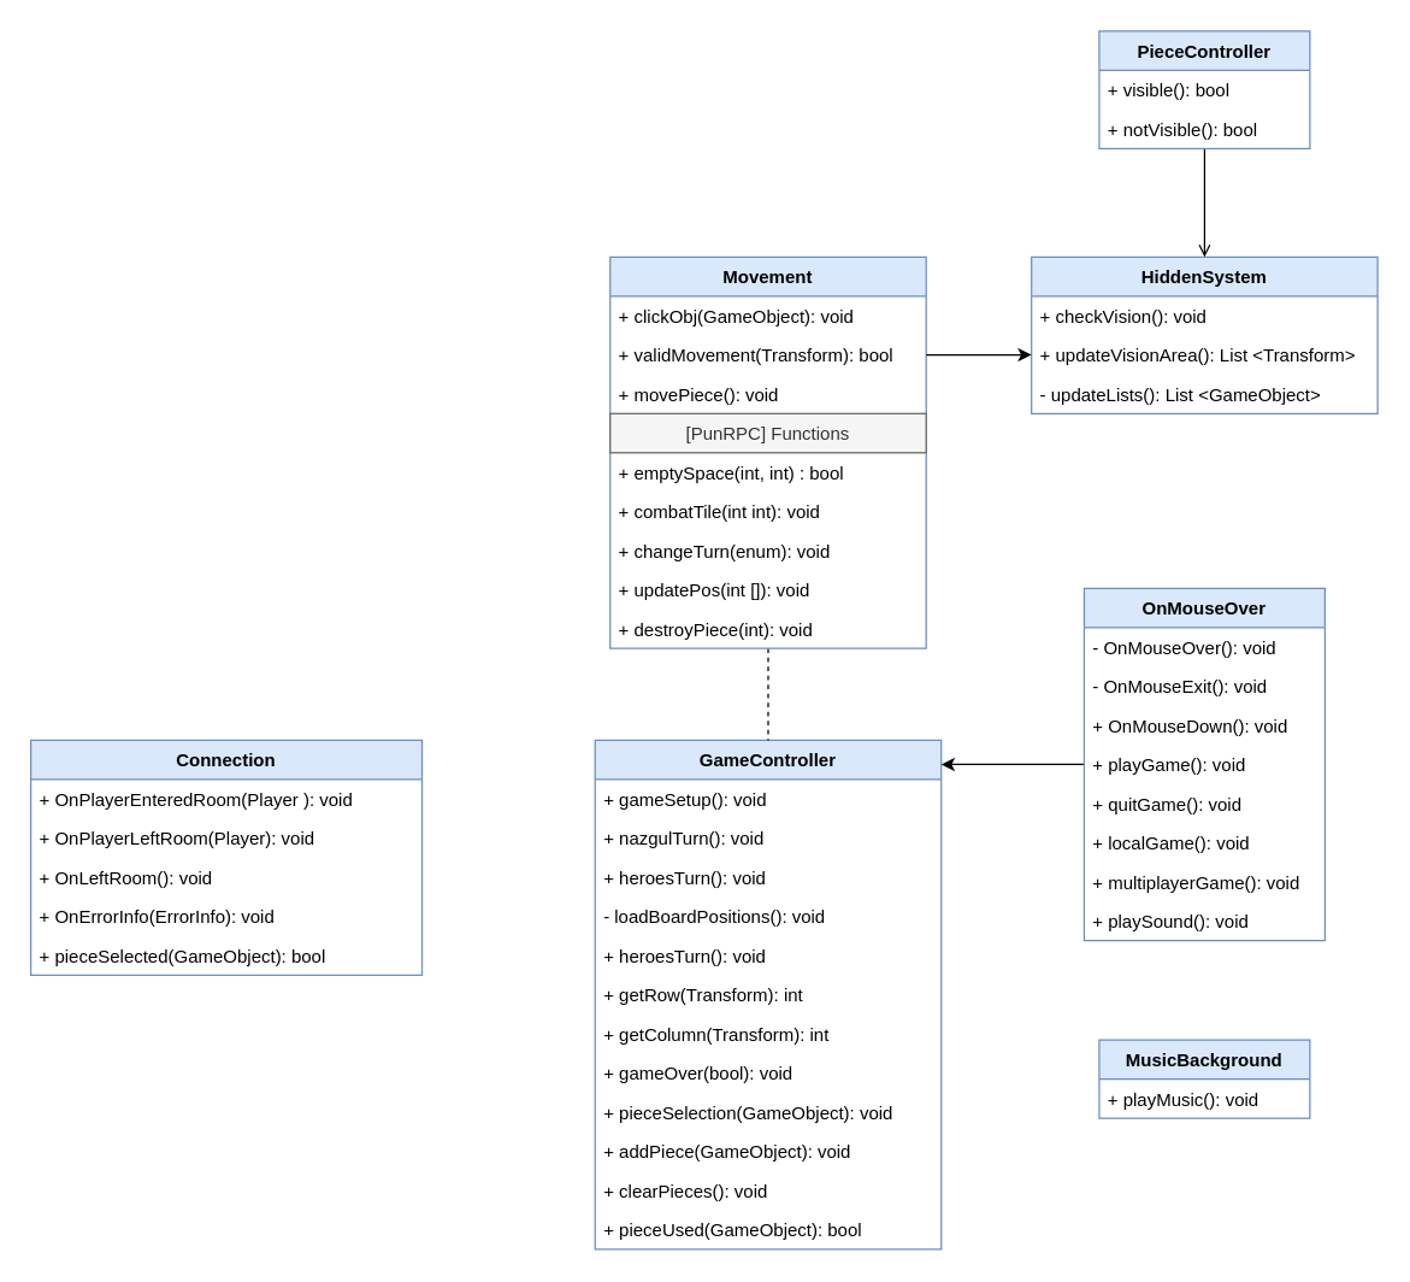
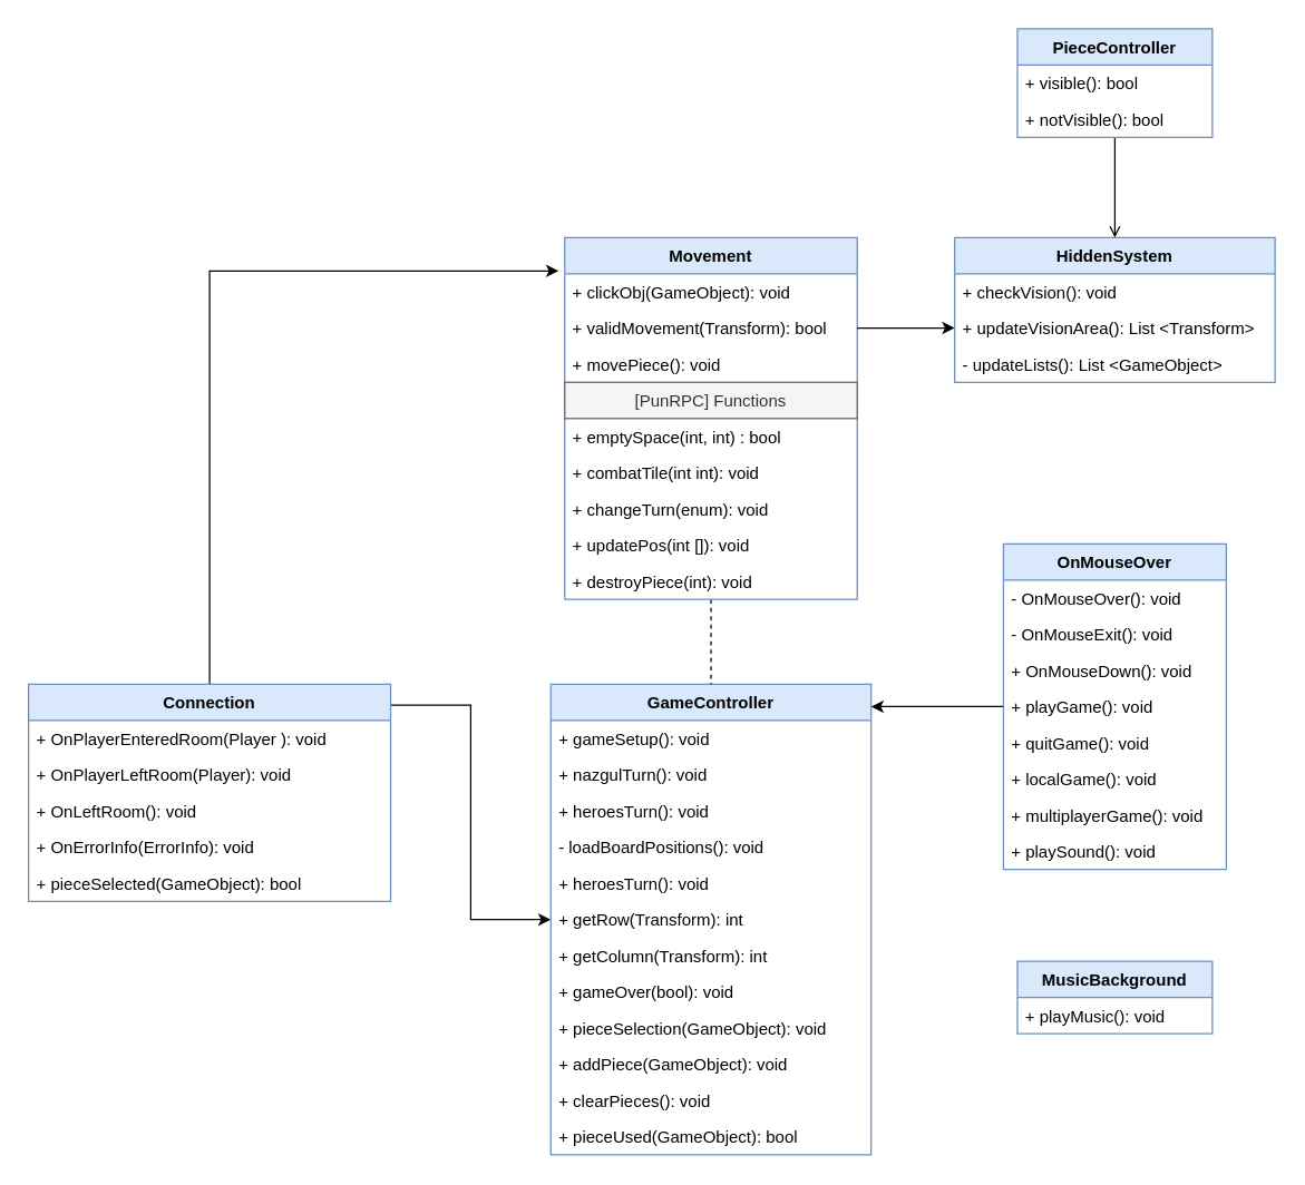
  <mxCell id="0" />
  <mxCell id="1" parent="0" />
+ <mxCell id="2" style="edgeStyle=orthogonalEdgeStyle;rounded=0;orthogonalLoop=1;jettySize=auto;html=1;entryX=1;entryY=0.096;entryDx=0;entryDy=0;entryPerimeter=0;startArrow=classic;startFill=1;endArrow=none;endFill=0;" edge="1" parent="1" source="3" target="48"><mxGeometry relative="1" as="geometry"><mxPoint x="360" y="582" as="targetPoint" /></mxGeometry></mxCell>
  <mxCell id="3" value="GameController" style="swimlane;fontStyle=1;childLayout=stackLayout;horizontal=1;startSize=26;horizontalStack=0;resizeParent=1;resizeParentMax=0;resizeLast=0;collapsible=1;marginBottom=0;fillColor=#dae8fc;strokeColor=#6c8ebf;" vertex="1" parent="1"><mxGeometry x="395" y="491" width="230" height="338" as="geometry" /></mxCell>
  <mxCell id="4" value="+ gameSetup(): void" style="text;strokeColor=none;fillColor=none;align=left;verticalAlign=top;spacingLeft=4;spacingRight=4;overflow=hidden;rotatable=0;points=[[0,0.5],[1,0.5]];portConstraint=eastwest;" vertex="1" parent="3"><mxGeometry y="26" width="230" height="26" as="geometry" /></mxCell>
  <mxCell id="5" value="+ nazgulTurn(): void " style="text;strokeColor=none;fillColor=none;align=left;verticalAlign=top;spacingLeft=4;spacingRight=4;overflow=hidden;rotatable=0;points=[[0,0.5],[1,0.5]];portConstraint=eastwest;" vertex="1" parent="3"><mxGeometry y="52" width="230" height="26" as="geometry" /></mxCell>
  <mxCell id="6" value="+ heroesTurn(): void" style="text;strokeColor=none;fillColor=none;align=left;verticalAlign=top;spacingLeft=4;spacingRight=4;overflow=hidden;rotatable=0;points=[[0,0.5],[1,0.5]];portConstraint=eastwest;" vertex="1" parent="3"><mxGeometry y="78" width="230" height="26" as="geometry" /></mxCell>
  <mxCell id="7" value="- loadBoardPositions(): void" style="text;strokeColor=none;fillColor=none;align=left;verticalAlign=top;spacingLeft=4;spacingRight=4;overflow=hidden;rotatable=0;points=[[0,0.5],[1,0.5]];portConstraint=eastwest;" vertex="1" parent="3"><mxGeometry y="104" width="230" height="26" as="geometry" /></mxCell>
  <mxCell id="8" value="+ heroesTurn(): void" style="text;strokeColor=none;fillColor=none;align=left;verticalAlign=top;spacingLeft=4;spacingRight=4;overflow=hidden;rotatable=0;points=[[0,0.5],[1,0.5]];portConstraint=eastwest;" vertex="1" parent="3"><mxGeometry y="130" width="230" height="26" as="geometry" /></mxCell>
  <mxCell id="9" value="+ getRow(Transform): int" style="text;strokeColor=none;fillColor=none;align=left;verticalAlign=top;spacingLeft=4;spacingRight=4;overflow=hidden;rotatable=0;points=[[0,0.5],[1,0.5]];portConstraint=eastwest;" vertex="1" parent="3"><mxGeometry y="156" width="230" height="26" as="geometry" /></mxCell>
  <mxCell id="10" value="+ getColumn(Transform): int" style="text;strokeColor=none;fillColor=none;align=left;verticalAlign=top;spacingLeft=4;spacingRight=4;overflow=hidden;rotatable=0;points=[[0,0.5],[1,0.5]];portConstraint=eastwest;" vertex="1" parent="3"><mxGeometry y="182" width="230" height="26" as="geometry" /></mxCell>
  <mxCell id="11" value="+ gameOver(bool): void" style="text;strokeColor=none;fillColor=none;align=left;verticalAlign=top;spacingLeft=4;spacingRight=4;overflow=hidden;rotatable=0;points=[[0,0.5],[1,0.5]];portConstraint=eastwest;" vertex="1" parent="3"><mxGeometry y="208" width="230" height="26" as="geometry" /></mxCell>
  <mxCell id="12" value="+ pieceSelection(GameObject): void" style="text;strokeColor=none;fillColor=none;align=left;verticalAlign=top;spacingLeft=4;spacingRight=4;overflow=hidden;rotatable=0;points=[[0,0.5],[1,0.5]];portConstraint=eastwest;" vertex="1" parent="3"><mxGeometry y="234" width="230" height="26" as="geometry" /></mxCell>
  <mxCell id="13" value="+ addPiece(GameObject): void" style="text;strokeColor=none;fillColor=none;align=left;verticalAlign=top;spacingLeft=4;spacingRight=4;overflow=hidden;rotatable=0;points=[[0,0.5],[1,0.5]];portConstraint=eastwest;" vertex="1" parent="3"><mxGeometry y="260" width="230" height="26" as="geometry" /></mxCell>
  <mxCell id="14" value="+ clearPieces(): void" style="text;strokeColor=none;fillColor=none;align=left;verticalAlign=top;spacingLeft=4;spacingRight=4;overflow=hidden;rotatable=0;points=[[0,0.5],[1,0.5]];portConstraint=eastwest;" vertex="1" parent="3"><mxGeometry y="286" width="230" height="26" as="geometry" /></mxCell>
  <mxCell id="15" value="+ pieceUsed(GameObject): bool" style="text;strokeColor=none;fillColor=none;align=left;verticalAlign=top;spacingLeft=4;spacingRight=4;overflow=hidden;rotatable=0;points=[[0,0.5],[1,0.5]];portConstraint=eastwest;" vertex="1" parent="3"><mxGeometry y="312" width="230" height="26" as="geometry" /></mxCell>
  <mxCell id="16" style="edgeStyle=orthogonalEdgeStyle;rounded=0;orthogonalLoop=1;jettySize=auto;html=1;entryX=0.5;entryY=0;entryDx=0;entryDy=0;endArrow=none;endFill=0;dashed=1;" edge="1" parent="1" source="17" target="3"><mxGeometry relative="1" as="geometry" /></mxCell>
  <mxCell id="17" value="Movement" style="swimlane;fontStyle=1;childLayout=stackLayout;horizontal=1;startSize=26;horizontalStack=0;resizeParent=1;resizeParentMax=0;resizeLast=0;collapsible=1;marginBottom=0;fillColor=#dae8fc;strokeColor=#6c8ebf;" vertex="1" parent="1"><mxGeometry x="405" y="170" width="210" height="260" as="geometry" /></mxCell>
  <mxCell id="18" value="+ clickObj(GameObject): void" style="text;strokeColor=none;fillColor=none;align=left;verticalAlign=top;spacingLeft=4;spacingRight=4;overflow=hidden;rotatable=0;points=[[0,0.5],[1,0.5]];portConstraint=eastwest;" vertex="1" parent="17"><mxGeometry y="26" width="210" height="26" as="geometry" /></mxCell>
  <mxCell id="19" value="+ validMovement(Transform): bool" style="text;strokeColor=none;fillColor=none;align=left;verticalAlign=top;spacingLeft=4;spacingRight=4;overflow=hidden;rotatable=0;points=[[0,0.5],[1,0.5]];portConstraint=eastwest;" vertex="1" parent="17"><mxGeometry y="52" width="210" height="26" as="geometry" /></mxCell>
  <mxCell id="20" value="+ movePiece(): void" style="text;strokeColor=none;fillColor=none;align=left;verticalAlign=top;spacingLeft=4;spacingRight=4;overflow=hidden;rotatable=0;points=[[0,0.5],[1,0.5]];portConstraint=eastwest;" vertex="1" parent="17"><mxGeometry y="78" width="210" height="26" as="geometry" /></mxCell>
  <mxCell id="21" value="[PunRPC] Functions" style="text;strokeColor=#666666;fillColor=#f5f5f5;align=center;verticalAlign=top;spacingLeft=4;spacingRight=4;overflow=hidden;rotatable=0;points=[[0,0.5],[1,0.5]];portConstraint=eastwest;fontColor=#333333;" vertex="1" parent="17"><mxGeometry y="104" width="210" height="26" as="geometry" /></mxCell>
  <mxCell id="22" value="+ emptySpace(int, int) : bool" style="text;strokeColor=none;fillColor=none;align=left;verticalAlign=top;spacingLeft=4;spacingRight=4;overflow=hidden;rotatable=0;points=[[0,0.5],[1,0.5]];portConstraint=eastwest;" vertex="1" parent="17"><mxGeometry y="130" width="210" height="26" as="geometry" /></mxCell>
  <mxCell id="23" value="+ combatTile(int int): void" style="text;strokeColor=none;fillColor=none;align=left;verticalAlign=top;spacingLeft=4;spacingRight=4;overflow=hidden;rotatable=0;points=[[0,0.5],[1,0.5]];portConstraint=eastwest;" vertex="1" parent="17"><mxGeometry y="156" width="210" height="26" as="geometry" /></mxCell>
  <mxCell id="24" value="+ changeTurn(enum): void" style="text;strokeColor=none;fillColor=none;align=left;verticalAlign=top;spacingLeft=4;spacingRight=4;overflow=hidden;rotatable=0;points=[[0,0.5],[1,0.5]];portConstraint=eastwest;" vertex="1" parent="17"><mxGeometry y="182" width="210" height="26" as="geometry" /></mxCell>
  <mxCell id="25" value="+ updatePos(int []): void" style="text;strokeColor=none;fillColor=none;align=left;verticalAlign=top;spacingLeft=4;spacingRight=4;overflow=hidden;rotatable=0;points=[[0,0.5],[1,0.5]];portConstraint=eastwest;" vertex="1" parent="17"><mxGeometry y="208" width="210" height="26" as="geometry" /></mxCell>
  <mxCell id="26" value="+ destroyPiece(int): void" style="text;strokeColor=none;fillColor=none;align=left;verticalAlign=top;spacingLeft=4;spacingRight=4;overflow=hidden;rotatable=0;points=[[0,0.5],[1,0.5]];portConstraint=eastwest;" vertex="1" parent="17"><mxGeometry y="234" width="210" height="26" as="geometry" /></mxCell>
  <mxCell id="27" value="HiddenSystem" style="swimlane;fontStyle=1;childLayout=stackLayout;horizontal=1;startSize=26;horizontalStack=0;resizeParent=1;resizeParentMax=0;resizeLast=0;collapsible=1;marginBottom=0;fillColor=#dae8fc;strokeColor=#6c8ebf;" vertex="1" parent="1"><mxGeometry x="685" y="170" width="230" height="104" as="geometry" /></mxCell>
  <mxCell id="28" value="+ checkVision(): void" style="text;strokeColor=none;fillColor=none;align=left;verticalAlign=top;spacingLeft=4;spacingRight=4;overflow=hidden;rotatable=0;points=[[0,0.5],[1,0.5]];portConstraint=eastwest;" vertex="1" parent="27"><mxGeometry y="26" width="230" height="26" as="geometry" /></mxCell>
  <mxCell id="29" value="+ updateVisionArea(): List &lt;Transform&gt;" style="text;strokeColor=none;fillColor=none;align=left;verticalAlign=top;spacingLeft=4;spacingRight=4;overflow=hidden;rotatable=0;points=[[0,0.5],[1,0.5]];portConstraint=eastwest;" vertex="1" parent="27"><mxGeometry y="52" width="230" height="26" as="geometry" /></mxCell>
  <mxCell id="30" value="- updateLists(): List &lt;GameObject&gt;" style="text;strokeColor=none;fillColor=none;align=left;verticalAlign=top;spacingLeft=4;spacingRight=4;overflow=hidden;rotatable=0;points=[[0,0.5],[1,0.5]];portConstraint=eastwest;" vertex="1" parent="27"><mxGeometry y="78" width="230" height="26" as="geometry" /></mxCell>
  <mxCell id="31" style="edgeStyle=orthogonalEdgeStyle;rounded=0;orthogonalLoop=1;jettySize=auto;html=1;endArrow=classic;endFill=1;" edge="1" parent="1" source="32"><mxGeometry relative="1" as="geometry"><mxPoint x="625" y="507" as="targetPoint" /></mxGeometry></mxCell>
  <mxCell id="32" value="OnMouseOver" style="swimlane;fontStyle=1;childLayout=stackLayout;horizontal=1;startSize=26;horizontalStack=0;resizeParent=1;resizeParentMax=0;resizeLast=0;collapsible=1;marginBottom=0;fillColor=#dae8fc;strokeColor=#6c8ebf;" vertex="1" parent="1"><mxGeometry x="720" y="390" width="160" height="234" as="geometry" /></mxCell>
  <mxCell id="33" value="- OnMouseOver(): void" style="text;strokeColor=none;fillColor=none;align=left;verticalAlign=top;spacingLeft=4;spacingRight=4;overflow=hidden;rotatable=0;points=[[0,0.5],[1,0.5]];portConstraint=eastwest;" vertex="1" parent="32"><mxGeometry y="26" width="160" height="26" as="geometry" /></mxCell>
  <mxCell id="34" value="- OnMouseExit(): void" style="text;strokeColor=none;fillColor=none;align=left;verticalAlign=top;spacingLeft=4;spacingRight=4;overflow=hidden;rotatable=0;points=[[0,0.5],[1,0.5]];portConstraint=eastwest;" vertex="1" parent="32"><mxGeometry y="52" width="160" height="26" as="geometry" /></mxCell>
  <mxCell id="35" value="+ OnMouseDown(): void" style="text;strokeColor=none;fillColor=none;align=left;verticalAlign=top;spacingLeft=4;spacingRight=4;overflow=hidden;rotatable=0;points=[[0,0.5],[1,0.5]];portConstraint=eastwest;" vertex="1" parent="32"><mxGeometry y="78" width="160" height="26" as="geometry" /></mxCell>
  <mxCell id="36" value="+ playGame(): void" style="text;strokeColor=none;fillColor=none;align=left;verticalAlign=top;spacingLeft=4;spacingRight=4;overflow=hidden;rotatable=0;points=[[0,0.5],[1,0.5]];portConstraint=eastwest;" vertex="1" parent="32"><mxGeometry y="104" width="160" height="26" as="geometry" /></mxCell>
  <mxCell id="37" value="+ quitGame(): void" style="text;strokeColor=none;fillColor=none;align=left;verticalAlign=top;spacingLeft=4;spacingRight=4;overflow=hidden;rotatable=0;points=[[0,0.5],[1,0.5]];portConstraint=eastwest;" vertex="1" parent="32"><mxGeometry y="130" width="160" height="26" as="geometry" /></mxCell>
  <mxCell id="38" value="+ localGame(): void" style="text;strokeColor=none;fillColor=none;align=left;verticalAlign=top;spacingLeft=4;spacingRight=4;overflow=hidden;rotatable=0;points=[[0,0.5],[1,0.5]];portConstraint=eastwest;" vertex="1" parent="32"><mxGeometry y="156" width="160" height="26" as="geometry" /></mxCell>
  <mxCell id="39" value="+ multiplayerGame(): void" style="text;strokeColor=none;fillColor=none;align=left;verticalAlign=top;spacingLeft=4;spacingRight=4;overflow=hidden;rotatable=0;points=[[0,0.5],[1,0.5]];portConstraint=eastwest;" vertex="1" parent="32"><mxGeometry y="182" width="160" height="26" as="geometry" /></mxCell>
  <mxCell id="40" value="+ playSound(): void" style="text;strokeColor=none;fillColor=none;align=left;verticalAlign=top;spacingLeft=4;spacingRight=4;overflow=hidden;rotatable=0;points=[[0,0.5],[1,0.5]];portConstraint=eastwest;" vertex="1" parent="32"><mxGeometry y="208" width="160" height="26" as="geometry" /></mxCell>
  <mxCell id="41" value="MusicBackground" style="swimlane;fontStyle=1;childLayout=stackLayout;horizontal=1;startSize=26;horizontalStack=0;resizeParent=1;resizeParentMax=0;resizeLast=0;collapsible=1;marginBottom=0;fillColor=#dae8fc;strokeColor=#6c8ebf;" vertex="1" parent="1"><mxGeometry x="730" y="690" width="140" height="52" as="geometry" /></mxCell>
  <mxCell id="42" value="+ playMusic(): void" style="text;strokeColor=none;fillColor=none;align=left;verticalAlign=top;spacingLeft=4;spacingRight=4;overflow=hidden;rotatable=0;points=[[0,0.5],[1,0.5]];portConstraint=eastwest;" vertex="1" parent="41"><mxGeometry y="26" width="140" height="26" as="geometry" /></mxCell>
  <mxCell id="43" style="edgeStyle=orthogonalEdgeStyle;rounded=0;orthogonalLoop=1;jettySize=auto;html=1;entryX=0.5;entryY=0;entryDx=0;entryDy=0;endArrow=open;endFill=1;" edge="1" parent="1" source="44" target="27"><mxGeometry relative="1" as="geometry" /></mxCell>
  <mxCell id="44" value="PieceController" style="swimlane;fontStyle=1;childLayout=stackLayout;horizontal=1;startSize=26;horizontalStack=0;resizeParent=1;resizeParentMax=0;resizeLast=0;collapsible=1;marginBottom=0;fillColor=#dae8fc;strokeColor=#6c8ebf;" vertex="1" parent="1"><mxGeometry x="730" y="20" width="140" height="78" as="geometry" /></mxCell>
  <mxCell id="45" value="+ visible(): bool" style="text;strokeColor=none;fillColor=none;align=left;verticalAlign=top;spacingLeft=4;spacingRight=4;overflow=hidden;rotatable=0;points=[[0,0.5],[1,0.5]];portConstraint=eastwest;" vertex="1" parent="44"><mxGeometry y="26" width="140" height="26" as="geometry" /></mxCell>
  <mxCell id="46" value="+ notVisible(): bool" style="text;strokeColor=none;fillColor=none;align=left;verticalAlign=top;spacingLeft=4;spacingRight=4;overflow=hidden;rotatable=0;points=[[0,0.5],[1,0.5]];portConstraint=eastwest;" vertex="1" parent="44"><mxGeometry y="52" width="140" height="26" as="geometry" /></mxCell>
+ <mxCell id="47" style="edgeStyle=orthogonalEdgeStyle;rounded=0;orthogonalLoop=1;jettySize=auto;html=1;entryX=-0.021;entryY=-0.077;entryDx=0;entryDy=0;entryPerimeter=0;" edge="1" parent="1" source="48" target="18"><mxGeometry relative="1" as="geometry" /></mxCell>
  <mxCell id="48" value="Connection" style="swimlane;fontStyle=1;childLayout=stackLayout;horizontal=1;startSize=26;horizontalStack=0;resizeParent=1;resizeParentMax=0;resizeLast=0;collapsible=1;marginBottom=0;fillColor=#dae8fc;strokeColor=#6c8ebf;" vertex="1" parent="1"><mxGeometry x="20" y="491" width="260" height="156" as="geometry" /></mxCell>
  <mxCell id="49" value="+ OnPlayerEnteredRoom(Player ): void" style="text;strokeColor=none;fillColor=none;align=left;verticalAlign=top;spacingLeft=4;spacingRight=4;overflow=hidden;rotatable=0;points=[[0,0.5],[1,0.5]];portConstraint=eastwest;" vertex="1" parent="48"><mxGeometry y="26" width="260" height="26" as="geometry" /></mxCell>
  <mxCell id="50" value="+ OnPlayerLeftRoom(Player): void" style="text;strokeColor=none;fillColor=none;align=left;verticalAlign=top;spacingLeft=4;spacingRight=4;overflow=hidden;rotatable=0;points=[[0,0.5],[1,0.5]];portConstraint=eastwest;" vertex="1" parent="48"><mxGeometry y="52" width="260" height="26" as="geometry" /></mxCell>
  <mxCell id="51" value="+ OnLeftRoom(): void" style="text;strokeColor=none;fillColor=none;align=left;verticalAlign=top;spacingLeft=4;spacingRight=4;overflow=hidden;rotatable=0;points=[[0,0.5],[1,0.5]];portConstraint=eastwest;" vertex="1" parent="48"><mxGeometry y="78" width="260" height="26" as="geometry" /></mxCell>
  <mxCell id="52" value="+ OnErrorInfo(ErrorInfo): void" style="text;strokeColor=none;fillColor=none;align=left;verticalAlign=top;spacingLeft=4;spacingRight=4;overflow=hidden;rotatable=0;points=[[0,0.5],[1,0.5]];portConstraint=eastwest;" vertex="1" parent="48"><mxGeometry y="104" width="260" height="26" as="geometry" /></mxCell>
  <mxCell id="53" value="+ pieceSelected(GameObject): bool" style="text;strokeColor=none;fillColor=none;align=left;verticalAlign=top;spacingLeft=4;spacingRight=4;overflow=hidden;rotatable=0;points=[[0,0.5],[1,0.5]];portConstraint=eastwest;" vertex="1" parent="48"><mxGeometry y="130" width="260" height="26" as="geometry" /></mxCell>
  <mxCell id="54" style="edgeStyle=orthogonalEdgeStyle;rounded=0;orthogonalLoop=1;jettySize=auto;html=1;entryX=0;entryY=0.5;entryDx=0;entryDy=0;endArrow=classic;endFill=1;" edge="1" parent="1" source="19" target="29"><mxGeometry relative="1" as="geometry" /></mxCell>
